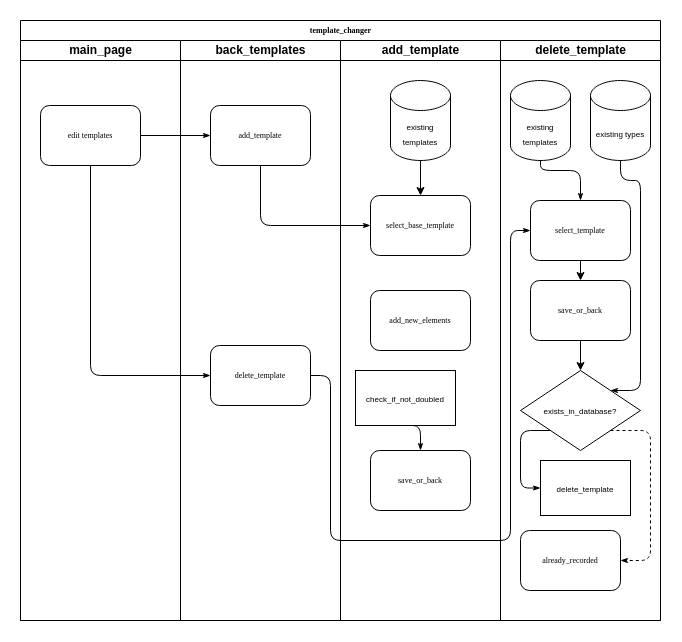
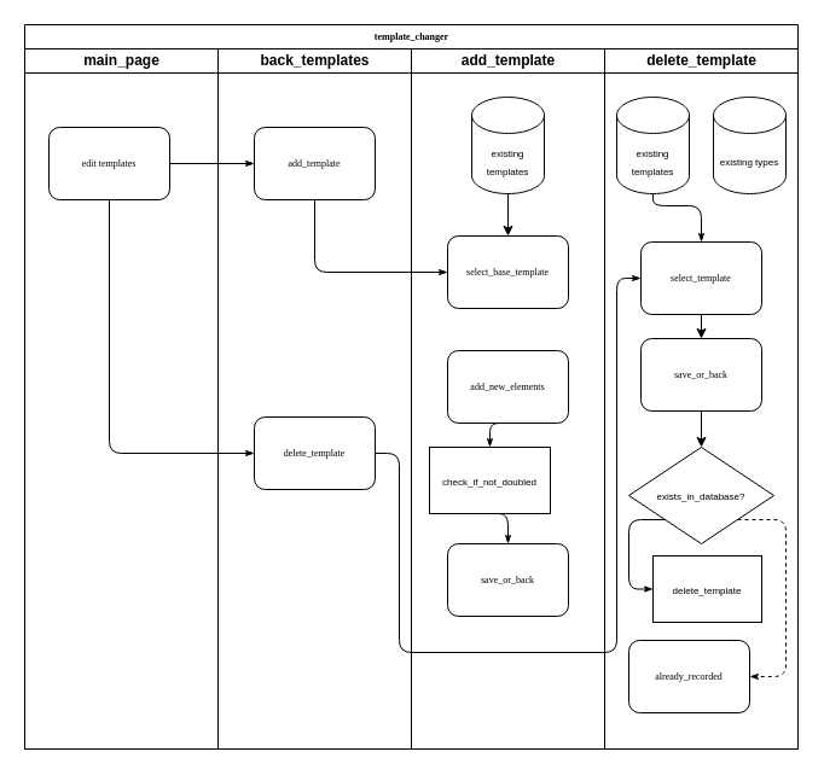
  <mxCell id="0" />
  <mxCell id="1" parent="0" />
  <mxCell id="2" value="template_changer" style="swimlane;html=1;childLayout=stackLayout;startSize=20;rounded=0;shadow=0;labelBackgroundColor=none;strokeWidth=1;fontFamily=Verdana;fontSize=8;align=center;" parent="1" vertex="1"><mxGeometry x="20" y="20" width="640" height="600" as="geometry" /></mxCell>
  <mxCell id="3" value="main_page" style="swimlane;html=1;startSize=20;" parent="2" vertex="1"><mxGeometry y="20" width="160" height="580" as="geometry" /></mxCell>
  <mxCell id="4" value="edit templates" style="rounded=1;whiteSpace=wrap;html=1;shadow=0;labelBackgroundColor=none;strokeWidth=1;fontFamily=Verdana;fontSize=8;align=center;" parent="3" vertex="1"><mxGeometry x="20" y="65" width="100" height="60" as="geometry" /></mxCell>
  <mxCell id="5" style="edgeStyle=orthogonalEdgeStyle;rounded=1;html=1;labelBackgroundColor=none;startArrow=none;startFill=0;startSize=5;endArrow=classicThin;endFill=1;endSize=5;jettySize=auto;orthogonalLoop=1;strokeWidth=1;fontFamily=Verdana;fontSize=8" parent="2" source="4" target="8" edge="1"><mxGeometry relative="1" as="geometry" /></mxCell>
  <mxCell id="6" style="edgeStyle=orthogonalEdgeStyle;rounded=1;html=1;labelBackgroundColor=none;startArrow=none;startFill=0;startSize=5;endArrow=classicThin;endFill=1;endSize=5;jettySize=auto;orthogonalLoop=1;strokeWidth=1;fontFamily=Verdana;fontSize=8;exitX=0.5;exitY=1;exitDx=0;exitDy=0;entryX=0;entryY=0.5;entryDx=0;entryDy=0;" parent="2" source="4" target="9" edge="1"><mxGeometry relative="1" as="geometry"><Array as="points"><mxPoint x="70" y="355" /></Array><mxPoint x="180" y="355" as="targetPoint" /></mxGeometry></mxCell>
  <mxCell id="7" value="back_templates" style="swimlane;html=1;startSize=20;" parent="2" vertex="1"><mxGeometry x="160" y="20" width="160" height="580" as="geometry" /></mxCell>
  <mxCell id="8" value="add_template" style="rounded=1;whiteSpace=wrap;html=1;shadow=0;labelBackgroundColor=none;strokeWidth=1;fontFamily=Verdana;fontSize=8;align=center;" parent="7" vertex="1"><mxGeometry x="30" y="65" width="100" height="60" as="geometry" /></mxCell>
  <mxCell id="9" value="delete_template" style="rounded=1;whiteSpace=wrap;html=1;shadow=0;labelBackgroundColor=none;strokeWidth=1;fontFamily=Verdana;fontSize=8;align=center;" parent="7" vertex="1"><mxGeometry x="30" y="305" width="100" height="60" as="geometry" /></mxCell>
  <mxCell id="10" value="add_template" style="swimlane;html=1;startSize=20;" parent="2" vertex="1"><mxGeometry x="320" y="20" width="160" height="580" as="geometry" /></mxCell>
  <mxCell id="11" value="select_base_template" style="rounded=1;whiteSpace=wrap;html=1;shadow=0;labelBackgroundColor=none;strokeWidth=1;fontFamily=Verdana;fontSize=8;align=center;" parent="10" vertex="1"><mxGeometry x="30" y="155" width="100" height="60" as="geometry" /></mxCell>
  <mxCell id="12" value="&lt;font style=&quot;font-size: 8px;&quot;&gt;existing&lt;br&gt;templates&lt;/font&gt;" style="shape=cylinder3;whiteSpace=wrap;html=1;boundedLbl=1;backgroundOutline=1;size=15;" parent="10" vertex="1"><mxGeometry x="50" y="40" width="60" height="80" as="geometry" /></mxCell>
  <mxCell id="13" value="" style="endArrow=classic;html=1;rounded=0;exitX=0.5;exitY=1;exitDx=0;exitDy=0;exitPerimeter=0;" parent="10" source="12" target="11" edge="1"><mxGeometry width="50" height="50" relative="1" as="geometry"><mxPoint x="100" y="280" as="sourcePoint" /><mxPoint x="150" y="230" as="targetPoint" /></mxGeometry></mxCell>
  <mxCell id="14" value="add_new_elements" style="rounded=1;whiteSpace=wrap;html=1;shadow=0;labelBackgroundColor=none;strokeWidth=1;fontFamily=Verdana;fontSize=8;align=center;" parent="10" vertex="1"><mxGeometry x="30" y="250" width="100" height="60" as="geometry" /></mxCell>
  <mxCell id="15" value="&lt;font style=&quot;font-size: 8px;&quot;&gt;check_if_not_doubled&lt;/font&gt;" style="rounded=0;whiteSpace=wrap;html=1;" parent="10" vertex="1"><mxGeometry x="15" y="330" width="100" height="55" as="geometry" /></mxCell>
  <mxCell id="16" value="save_or_back" style="rounded=1;whiteSpace=wrap;html=1;shadow=0;labelBackgroundColor=none;strokeWidth=1;fontFamily=Verdana;fontSize=8;align=center;" parent="10" vertex="1"><mxGeometry x="30" y="410" width="100" height="60" as="geometry" /></mxCell>
+ <mxCell id="17" style="edgeStyle=orthogonalEdgeStyle;rounded=1;html=1;labelBackgroundColor=none;startArrow=none;startFill=0;startSize=5;endArrow=classicThin;endFill=1;endSize=5;jettySize=auto;orthogonalLoop=1;strokeWidth=1;fontFamily=Verdana;fontSize=8;exitX=0.5;exitY=1;exitDx=0;exitDy=0;entryX=0.5;entryY=0;entryDx=0;entryDy=0;" parent="10" source="14" target="15" edge="1"><mxGeometry relative="1" as="geometry"><mxPoint x="90" y="225" as="sourcePoint" /><mxPoint x="90" y="260" as="targetPoint" /></mxGeometry></mxCell>
  <mxCell id="18" style="edgeStyle=orthogonalEdgeStyle;rounded=1;html=1;labelBackgroundColor=none;startArrow=none;startFill=0;startSize=5;endArrow=classicThin;endFill=1;endSize=5;jettySize=auto;orthogonalLoop=1;strokeWidth=1;fontFamily=Verdana;fontSize=8;exitX=0.5;exitY=1;exitDx=0;exitDy=0;entryX=0.5;entryY=0;entryDx=0;entryDy=0;" parent="10" source="15" target="16" edge="1"><mxGeometry relative="1" as="geometry"><mxPoint x="90" y="320" as="sourcePoint" /><mxPoint x="90" y="340" as="targetPoint" /></mxGeometry></mxCell>
  <mxCell id="19" value="delete_template" style="swimlane;html=1;startSize=20;" parent="2" vertex="1"><mxGeometry x="480" y="20" width="160" height="580" as="geometry" /></mxCell>
  <mxCell id="20" value="&lt;font style=&quot;font-size: 8px;&quot;&gt;existing&lt;br&gt;templates&lt;/font&gt;" style="shape=cylinder3;whiteSpace=wrap;html=1;boundedLbl=1;backgroundOutline=1;size=15;" parent="19" vertex="1"><mxGeometry x="10" y="40" width="60" height="80" as="geometry" /></mxCell>
  <mxCell id="21" value="&lt;span style=&quot;font-size: 8px;&quot;&gt;existing types&lt;/span&gt;" style="shape=cylinder3;whiteSpace=wrap;html=1;boundedLbl=1;backgroundOutline=1;size=15;" parent="19" vertex="1"><mxGeometry x="90" y="40" width="60" height="80" as="geometry" /></mxCell>
  <mxCell id="22" value="select_template" style="rounded=1;whiteSpace=wrap;html=1;shadow=0;labelBackgroundColor=none;strokeWidth=1;fontFamily=Verdana;fontSize=8;align=center;" parent="19" vertex="1"><mxGeometry x="30" y="160" width="100" height="60" as="geometry" /></mxCell>
  <mxCell id="23" style="edgeStyle=orthogonalEdgeStyle;rounded=1;html=1;labelBackgroundColor=none;startArrow=none;startFill=0;startSize=5;endArrow=classicThin;endFill=1;endSize=5;jettySize=auto;orthogonalLoop=1;strokeWidth=1;fontFamily=Verdana;fontSize=8;entryX=0.5;entryY=0;entryDx=0;entryDy=0;exitX=0.5;exitY=1;exitDx=0;exitDy=0;exitPerimeter=0;" parent="19" source="20" target="22" edge="1"><mxGeometry relative="1" as="geometry"><mxPoint x="70" y="110" as="sourcePoint" /><mxPoint x="85" y="150" as="targetPoint" /><Array as="points"><mxPoint x="40" y="130" /><mxPoint x="80" y="130" /></Array></mxGeometry></mxCell>
  <mxCell id="24" value="&lt;font style=&quot;font-size: 8px;&quot;&gt;delete_template&lt;/font&gt;" style="rounded=0;whiteSpace=wrap;html=1;" parent="19" vertex="1"><mxGeometry x="40" y="420" width="90" height="55" as="geometry" /></mxCell>
  <mxCell id="25" value="&lt;font style=&quot;font-size: 8px;&quot;&gt;exists_in_database?&lt;/font&gt;" style="rhombus;whiteSpace=wrap;html=1;" parent="19" vertex="1"><mxGeometry x="20" y="330" width="120" height="80" as="geometry" /></mxCell>
- <mxCell id="26" style="edgeStyle=orthogonalEdgeStyle;rounded=1;html=1;labelBackgroundColor=none;startArrow=none;startFill=0;startSize=5;endArrow=classicThin;endFill=1;endSize=5;jettySize=auto;orthogonalLoop=1;strokeWidth=1;fontFamily=Verdana;fontSize=8;exitX=0.5;exitY=1;exitDx=0;exitDy=0;exitPerimeter=0;entryX=1;entryY=0;entryDx=0;entryDy=0;" parent="19" source="21" target="25" edge="1"><mxGeometry relative="1" as="geometry"><mxPoint x="200" y="120" as="sourcePoint" /><mxPoint x="215" y="160" as="targetPoint" /><Array as="points"><mxPoint x="120" y="140" /><mxPoint x="140" y="140" /><mxPoint x="140" y="350" /></Array></mxGeometry></mxCell>
  <mxCell id="27" style="edgeStyle=orthogonalEdgeStyle;rounded=1;html=1;labelBackgroundColor=none;startArrow=none;startFill=0;startSize=5;endArrow=classicThin;endFill=1;endSize=5;jettySize=auto;orthogonalLoop=1;strokeWidth=1;fontFamily=Verdana;fontSize=8;exitX=0;exitY=1;exitDx=0;exitDy=0;entryX=0;entryY=0.5;entryDx=0;entryDy=0;" parent="19" source="25" target="24" edge="1"><mxGeometry relative="1" as="geometry"><mxPoint x="130" y="130" as="sourcePoint" /><mxPoint x="120" y="360" as="targetPoint" /><Array as="points"><mxPoint x="20" y="390" /><mxPoint x="20" y="448" /></Array></mxGeometry></mxCell>
  <mxCell id="28" style="edgeStyle=orthogonalEdgeStyle;rounded=1;html=1;labelBackgroundColor=none;startArrow=none;startFill=0;startSize=5;endArrow=classicThin;endFill=1;endSize=5;jettySize=auto;orthogonalLoop=1;strokeWidth=1;fontFamily=Verdana;fontSize=8;exitX=1;exitY=1;exitDx=0;exitDy=0;entryX=1;entryY=0.5;entryDx=0;entryDy=0;dashed=1;" parent="19" source="25" target="32" edge="1"><mxGeometry relative="1" as="geometry"><mxPoint x="60" y="400" as="sourcePoint" /><mxPoint x="120" y="517.5" as="targetPoint" /><Array as="points"><mxPoint x="150" y="390" /><mxPoint x="150" y="520" /></Array></mxGeometry></mxCell>
  <mxCell id="29" value="save_or_back" style="rounded=1;whiteSpace=wrap;html=1;shadow=0;labelBackgroundColor=none;strokeWidth=1;fontFamily=Verdana;fontSize=8;align=center;" parent="19" vertex="1"><mxGeometry x="30" y="240" width="100" height="60" as="geometry" /></mxCell>
  <mxCell id="30" value="" style="endArrow=classic;html=1;rounded=0;exitX=0.5;exitY=1;exitDx=0;exitDy=0;entryX=0.5;entryY=0;entryDx=0;entryDy=0;" parent="19" source="22" target="29" edge="1"><mxGeometry width="50" height="50" relative="1" as="geometry"><mxPoint x="-70" y="130" as="sourcePoint" /><mxPoint x="-70" y="165" as="targetPoint" /></mxGeometry></mxCell>
  <mxCell id="31" value="" style="endArrow=classic;html=1;rounded=0;exitX=0.5;exitY=1;exitDx=0;exitDy=0;entryX=0.5;entryY=0;entryDx=0;entryDy=0;" parent="19" source="29" target="25" edge="1"><mxGeometry width="50" height="50" relative="1" as="geometry"><mxPoint x="90" y="230" as="sourcePoint" /><mxPoint x="90" y="250" as="targetPoint" /></mxGeometry></mxCell>
  <mxCell id="32" value="already_recorded" style="rounded=1;whiteSpace=wrap;html=1;shadow=0;labelBackgroundColor=none;strokeWidth=1;fontFamily=Verdana;fontSize=8;align=center;" vertex="1" parent="19"><mxGeometry x="20" y="490" width="100" height="60" as="geometry" /></mxCell>
  <mxCell id="33" style="edgeStyle=orthogonalEdgeStyle;rounded=1;html=1;labelBackgroundColor=none;startArrow=none;startFill=0;startSize=5;endArrow=classicThin;endFill=1;endSize=5;jettySize=auto;orthogonalLoop=1;strokeWidth=1;fontFamily=Verdana;fontSize=8;entryX=0;entryY=0.5;entryDx=0;entryDy=0;exitX=0.5;exitY=1;exitDx=0;exitDy=0;" parent="2" source="8" target="11" edge="1"><mxGeometry relative="1" as="geometry"><mxPoint x="130" y="125" as="sourcePoint" /><mxPoint x="200" y="125" as="targetPoint" /></mxGeometry></mxCell>
  <mxCell id="34" style="edgeStyle=orthogonalEdgeStyle;rounded=1;html=1;labelBackgroundColor=none;startArrow=none;startFill=0;startSize=5;endArrow=classicThin;endFill=1;endSize=5;jettySize=auto;orthogonalLoop=1;strokeWidth=1;fontFamily=Verdana;fontSize=8;entryX=0;entryY=0.5;entryDx=0;entryDy=0;exitX=1;exitY=0.5;exitDx=0;exitDy=0;" parent="2" source="9" target="22" edge="1"><mxGeometry relative="1" as="geometry"><mxPoint x="250" y="155" as="sourcePoint" /><mxPoint x="360" y="215" as="targetPoint" /><Array as="points"><mxPoint x="310" y="355" /><mxPoint x="310" y="520" /><mxPoint x="490" y="520" /><mxPoint x="490" y="210" /></Array></mxGeometry></mxCell>
